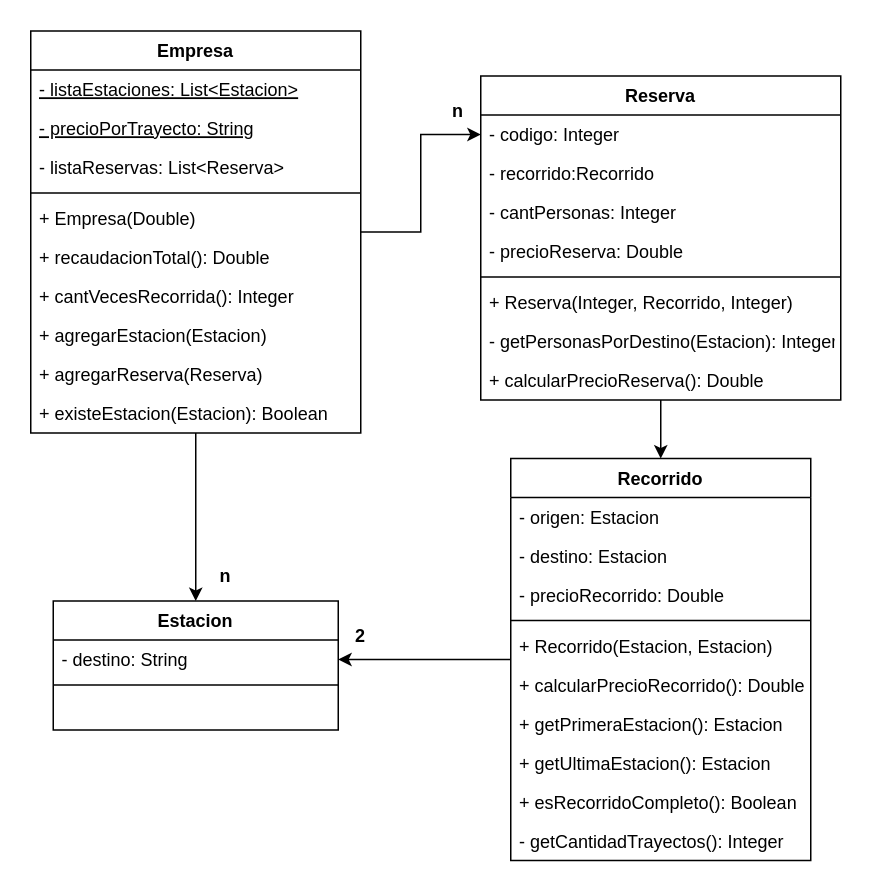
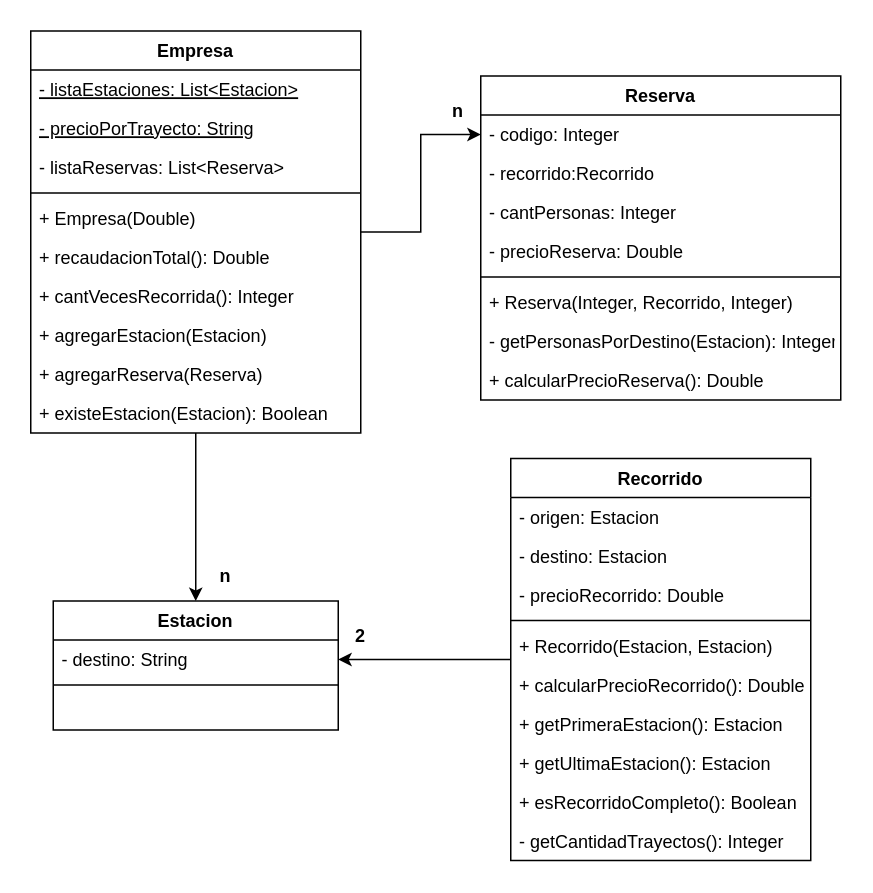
  <mxCell id="0" />
  <mxCell id="1" parent="0" />
  <mxCell id="2" style="edgeStyle=orthogonalEdgeStyle;rounded=0;orthogonalLoop=1;jettySize=auto;html=1;" edge="1" parent="1" source="4" target="17"><mxGeometry relative="1" as="geometry" /></mxCell>
  <mxCell id="3" style="edgeStyle=orthogonalEdgeStyle;rounded=0;orthogonalLoop=1;jettySize=auto;html=1;entryX=0.5;entryY=0;entryDx=0;entryDy=0;" edge="1" parent="1" source="4" target="37"><mxGeometry relative="1" as="geometry" /></mxCell>
  <mxCell id="4" value="Empresa" style="swimlane;fontStyle=1;align=center;verticalAlign=top;childLayout=stackLayout;horizontal=1;startSize=26;horizontalStack=0;resizeParent=1;resizeParentMax=0;resizeLast=0;collapsible=1;marginBottom=0;" vertex="1" parent="1"><mxGeometry x="20" y="20" width="220" height="268" as="geometry" /></mxCell>
  <mxCell id="5" value="- listaEstaciones: List&lt;Estacion&gt;" style="text;strokeColor=none;fillColor=none;align=left;verticalAlign=top;spacingLeft=4;spacingRight=4;overflow=hidden;rotatable=0;points=[[0,0.5],[1,0.5]];portConstraint=eastwest;fontStyle=4" vertex="1" parent="4"><mxGeometry y="26" width="220" height="26" as="geometry" /></mxCell>
  <mxCell id="6" value="- precioPorTrayecto: String" style="text;strokeColor=none;fillColor=none;align=left;verticalAlign=top;spacingLeft=4;spacingRight=4;overflow=hidden;rotatable=0;points=[[0,0.5],[1,0.5]];portConstraint=eastwest;fontStyle=4" vertex="1" parent="4"><mxGeometry y="52" width="220" height="26" as="geometry" /></mxCell>
  <mxCell id="7" value="- listaReservas: List&lt;Reserva&gt;" style="text;strokeColor=none;fillColor=none;align=left;verticalAlign=top;spacingLeft=4;spacingRight=4;overflow=hidden;rotatable=0;points=[[0,0.5],[1,0.5]];portConstraint=eastwest;" vertex="1" parent="4"><mxGeometry y="78" width="220" height="26" as="geometry" /></mxCell>
  <mxCell id="8" value="" style="line;strokeWidth=1;fillColor=none;align=left;verticalAlign=middle;spacingTop=-1;spacingLeft=3;spacingRight=3;rotatable=0;labelPosition=right;points=[];portConstraint=eastwest;" vertex="1" parent="4"><mxGeometry y="104" width="220" height="8" as="geometry" /></mxCell>
  <mxCell id="9" value="+ Empresa(Double)" style="text;strokeColor=none;fillColor=none;align=left;verticalAlign=top;spacingLeft=4;spacingRight=4;overflow=hidden;rotatable=0;points=[[0,0.5],[1,0.5]];portConstraint=eastwest;" vertex="1" parent="4"><mxGeometry y="112" width="220" height="26" as="geometry" /></mxCell>
  <mxCell id="10" value="+ recaudacionTotal(): Double" style="text;strokeColor=none;fillColor=none;align=left;verticalAlign=top;spacingLeft=4;spacingRight=4;overflow=hidden;rotatable=0;points=[[0,0.5],[1,0.5]];portConstraint=eastwest;" vertex="1" parent="4"><mxGeometry y="138" width="220" height="26" as="geometry" /></mxCell>
  <mxCell id="11" value="+ cantVecesRecorrida(): Integer" style="text;strokeColor=none;fillColor=none;align=left;verticalAlign=top;spacingLeft=4;spacingRight=4;overflow=hidden;rotatable=0;points=[[0,0.5],[1,0.5]];portConstraint=eastwest;" vertex="1" parent="4"><mxGeometry y="164" width="220" height="26" as="geometry" /></mxCell>
  <mxCell id="12" value="+ agregarEstacion(Estacion)" style="text;strokeColor=none;fillColor=none;align=left;verticalAlign=top;spacingLeft=4;spacingRight=4;overflow=hidden;rotatable=0;points=[[0,0.5],[1,0.5]];portConstraint=eastwest;" vertex="1" parent="4"><mxGeometry y="190" width="220" height="26" as="geometry" /></mxCell>
  <mxCell id="13" value="+ agregarReserva(Reserva)" style="text;strokeColor=none;fillColor=none;align=left;verticalAlign=top;spacingLeft=4;spacingRight=4;overflow=hidden;rotatable=0;points=[[0,0.5],[1,0.5]];portConstraint=eastwest;" vertex="1" parent="4"><mxGeometry y="216" width="220" height="26" as="geometry" /></mxCell>
  <mxCell id="14" value="+ existeEstacion(Estacion): Boolean" style="text;strokeColor=none;fillColor=none;align=left;verticalAlign=top;spacingLeft=4;spacingRight=4;overflow=hidden;rotatable=0;points=[[0,0.5],[1,0.5]];portConstraint=eastwest;" vertex="1" parent="4"><mxGeometry y="242" width="220" height="26" as="geometry" /></mxCell>
- <mxCell id="15" style="edgeStyle=orthogonalEdgeStyle;rounded=0;orthogonalLoop=1;jettySize=auto;html=1;entryX=0.5;entryY=0;entryDx=0;entryDy=0;" edge="1" parent="1" source="16" target="26"><mxGeometry relative="1" as="geometry" /></mxCell>
  <mxCell id="16" value="Reserva" style="swimlane;fontStyle=1;align=center;verticalAlign=top;childLayout=stackLayout;horizontal=1;startSize=26;horizontalStack=0;resizeParent=1;resizeParentMax=0;resizeLast=0;collapsible=1;marginBottom=0;" vertex="1" parent="1"><mxGeometry x="320" y="50" width="240" height="216" as="geometry" /></mxCell>
  <mxCell id="17" value="- codigo: Integer" style="text;strokeColor=none;fillColor=none;align=left;verticalAlign=top;spacingLeft=4;spacingRight=4;overflow=hidden;rotatable=0;points=[[0,0.5],[1,0.5]];portConstraint=eastwest;" vertex="1" parent="16"><mxGeometry y="26" width="240" height="26" as="geometry" /></mxCell>
  <mxCell id="18" value="- recorrido:Recorrido" style="text;strokeColor=none;fillColor=none;align=left;verticalAlign=top;spacingLeft=4;spacingRight=4;overflow=hidden;rotatable=0;points=[[0,0.5],[1,0.5]];portConstraint=eastwest;" vertex="1" parent="16"><mxGeometry y="52" width="240" height="26" as="geometry" /></mxCell>
  <mxCell id="19" value="- cantPersonas: Integer" style="text;strokeColor=none;fillColor=none;align=left;verticalAlign=top;spacingLeft=4;spacingRight=4;overflow=hidden;rotatable=0;points=[[0,0.5],[1,0.5]];portConstraint=eastwest;" vertex="1" parent="16"><mxGeometry y="78" width="240" height="26" as="geometry" /></mxCell>
  <mxCell id="20" value="- precioReserva: Double" style="text;strokeColor=none;fillColor=none;align=left;verticalAlign=top;spacingLeft=4;spacingRight=4;overflow=hidden;rotatable=0;points=[[0,0.5],[1,0.5]];portConstraint=eastwest;" vertex="1" parent="16"><mxGeometry y="104" width="240" height="26" as="geometry" /></mxCell>
  <mxCell id="21" value="" style="line;strokeWidth=1;fillColor=none;align=left;verticalAlign=middle;spacingTop=-1;spacingLeft=3;spacingRight=3;rotatable=0;labelPosition=right;points=[];portConstraint=eastwest;" vertex="1" parent="16"><mxGeometry y="130" width="240" height="8" as="geometry" /></mxCell>
  <mxCell id="22" value="+ Reserva(Integer, Recorrido, Integer)" style="text;strokeColor=none;fillColor=none;align=left;verticalAlign=top;spacingLeft=4;spacingRight=4;overflow=hidden;rotatable=0;points=[[0,0.5],[1,0.5]];portConstraint=eastwest;" vertex="1" parent="16"><mxGeometry y="138" width="240" height="26" as="geometry" /></mxCell>
  <mxCell id="23" value="- getPersonasPorDestino(Estacion): Integer" style="text;strokeColor=none;fillColor=none;align=left;verticalAlign=top;spacingLeft=4;spacingRight=4;overflow=hidden;rotatable=0;points=[[0,0.5],[1,0.5]];portConstraint=eastwest;" vertex="1" parent="16"><mxGeometry y="164" width="240" height="26" as="geometry" /></mxCell>
  <mxCell id="24" value="+ calcularPrecioReserva(): Double" style="text;strokeColor=none;fillColor=none;align=left;verticalAlign=top;spacingLeft=4;spacingRight=4;overflow=hidden;rotatable=0;points=[[0,0.5],[1,0.5]];portConstraint=eastwest;" vertex="1" parent="16"><mxGeometry y="190" width="240" height="26" as="geometry" /></mxCell>
  <mxCell id="25" style="edgeStyle=orthogonalEdgeStyle;rounded=0;orthogonalLoop=1;jettySize=auto;html=1;" edge="1" parent="1" source="26" target="38"><mxGeometry relative="1" as="geometry" /></mxCell>
  <mxCell id="26" value="Recorrido" style="swimlane;fontStyle=1;align=center;verticalAlign=top;childLayout=stackLayout;horizontal=1;startSize=26;horizontalStack=0;resizeParent=1;resizeParentMax=0;resizeLast=0;collapsible=1;marginBottom=0;" vertex="1" parent="1"><mxGeometry x="340" y="305" width="200" height="268" as="geometry" /></mxCell>
  <mxCell id="27" value="- origen: Estacion" style="text;strokeColor=none;fillColor=none;align=left;verticalAlign=top;spacingLeft=4;spacingRight=4;overflow=hidden;rotatable=0;points=[[0,0.5],[1,0.5]];portConstraint=eastwest;" vertex="1" parent="26"><mxGeometry y="26" width="200" height="26" as="geometry" /></mxCell>
  <mxCell id="28" value="- destino: Estacion" style="text;strokeColor=none;fillColor=none;align=left;verticalAlign=top;spacingLeft=4;spacingRight=4;overflow=hidden;rotatable=0;points=[[0,0.5],[1,0.5]];portConstraint=eastwest;" vertex="1" parent="26"><mxGeometry y="52" width="200" height="26" as="geometry" /></mxCell>
  <mxCell id="29" value="- precioRecorrido: Double" style="text;strokeColor=none;fillColor=none;align=left;verticalAlign=top;spacingLeft=4;spacingRight=4;overflow=hidden;rotatable=0;points=[[0,0.5],[1,0.5]];portConstraint=eastwest;" vertex="1" parent="26"><mxGeometry y="78" width="200" height="26" as="geometry" /></mxCell>
  <mxCell id="30" value="" style="line;strokeWidth=1;fillColor=none;align=left;verticalAlign=middle;spacingTop=-1;spacingLeft=3;spacingRight=3;rotatable=0;labelPosition=right;points=[];portConstraint=eastwest;" vertex="1" parent="26"><mxGeometry y="104" width="200" height="8" as="geometry" /></mxCell>
  <mxCell id="31" value="+ Recorrido(Estacion, Estacion)" style="text;strokeColor=none;fillColor=none;align=left;verticalAlign=top;spacingLeft=4;spacingRight=4;overflow=hidden;rotatable=0;points=[[0,0.5],[1,0.5]];portConstraint=eastwest;" vertex="1" parent="26"><mxGeometry y="112" width="200" height="26" as="geometry" /></mxCell>
  <mxCell id="32" value="+ calcularPrecioRecorrido(): Double" style="text;strokeColor=none;fillColor=none;align=left;verticalAlign=top;spacingLeft=4;spacingRight=4;overflow=hidden;rotatable=0;points=[[0,0.5],[1,0.5]];portConstraint=eastwest;" vertex="1" parent="26"><mxGeometry y="138" width="200" height="26" as="geometry" /></mxCell>
  <mxCell id="33" value="+ getPrimeraEstacion(): Estacion" style="text;strokeColor=none;fillColor=none;align=left;verticalAlign=top;spacingLeft=4;spacingRight=4;overflow=hidden;rotatable=0;points=[[0,0.5],[1,0.5]];portConstraint=eastwest;" vertex="1" parent="26"><mxGeometry y="164" width="200" height="26" as="geometry" /></mxCell>
  <mxCell id="34" value="+ getUltimaEstacion(): Estacion" style="text;strokeColor=none;fillColor=none;align=left;verticalAlign=top;spacingLeft=4;spacingRight=4;overflow=hidden;rotatable=0;points=[[0,0.5],[1,0.5]];portConstraint=eastwest;" vertex="1" parent="26"><mxGeometry y="190" width="200" height="26" as="geometry" /></mxCell>
  <mxCell id="35" value="+ esRecorridoCompleto(): Boolean" style="text;strokeColor=none;fillColor=none;align=left;verticalAlign=top;spacingLeft=4;spacingRight=4;overflow=hidden;rotatable=0;points=[[0,0.5],[1,0.5]];portConstraint=eastwest;" vertex="1" parent="26"><mxGeometry y="216" width="200" height="26" as="geometry" /></mxCell>
  <mxCell id="36" value="- getCantidadTrayectos(): Integer" style="text;strokeColor=none;fillColor=none;align=left;verticalAlign=top;spacingLeft=4;spacingRight=4;overflow=hidden;rotatable=0;points=[[0,0.5],[1,0.5]];portConstraint=eastwest;" vertex="1" parent="26"><mxGeometry y="242" width="200" height="26" as="geometry" /></mxCell>
  <mxCell id="37" value="Estacion" style="swimlane;fontStyle=1;align=center;verticalAlign=top;childLayout=stackLayout;horizontal=1;startSize=26;horizontalStack=0;resizeParent=1;resizeParentMax=0;resizeLast=0;collapsible=1;marginBottom=0;" vertex="1" parent="1"><mxGeometry x="35" y="400" width="190" height="86" as="geometry" /></mxCell>
  <mxCell id="38" value="- destino: String" style="text;strokeColor=none;fillColor=none;align=left;verticalAlign=top;spacingLeft=4;spacingRight=4;overflow=hidden;rotatable=0;points=[[0,0.5],[1,0.5]];portConstraint=eastwest;" vertex="1" parent="37"><mxGeometry y="26" width="190" height="26" as="geometry" /></mxCell>
  <mxCell id="39" value="" style="line;strokeWidth=1;fillColor=none;align=left;verticalAlign=middle;spacingTop=-1;spacingLeft=3;spacingRight=3;rotatable=0;labelPosition=right;points=[];portConstraint=eastwest;" vertex="1" parent="37"><mxGeometry y="52" width="190" height="8" as="geometry" /></mxCell>
  <mxCell id="40" value=" " style="text;strokeColor=none;fillColor=none;align=left;verticalAlign=top;spacingLeft=4;spacingRight=4;overflow=hidden;rotatable=0;points=[[0,0.5],[1,0.5]];portConstraint=eastwest;" vertex="1" parent="37"><mxGeometry y="60" width="190" height="26" as="geometry" /></mxCell>
  <mxCell id="41" value="n" style="text;align=center;fontStyle=1;verticalAlign=middle;spacingLeft=3;spacingRight=3;strokeColor=none;rotatable=0;points=[[0,0.5],[1,0.5]];portConstraint=eastwest;" vertex="1" parent="1"><mxGeometry x="265" y="60" width="80" height="26" as="geometry" /></mxCell>
  <mxCell id="42" value="2" style="text;align=center;fontStyle=1;verticalAlign=middle;spacingLeft=3;spacingRight=3;strokeColor=none;rotatable=0;points=[[0,0.5],[1,0.5]];portConstraint=eastwest;" vertex="1" parent="1"><mxGeometry x="200" y="410" width="80" height="26" as="geometry" /></mxCell>
  <mxCell id="43" value="n" style="text;align=center;fontStyle=1;verticalAlign=middle;spacingLeft=3;spacingRight=3;strokeColor=none;rotatable=0;points=[[0,0.5],[1,0.5]];portConstraint=eastwest;" vertex="1" parent="1"><mxGeometry x="110" y="370" width="80" height="26" as="geometry" /></mxCell>
